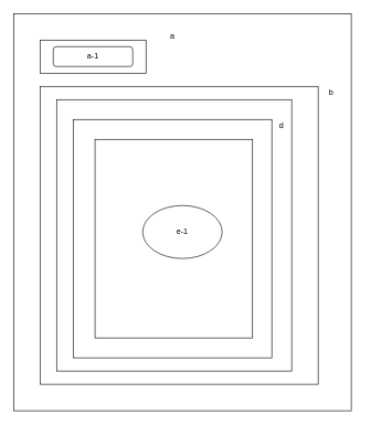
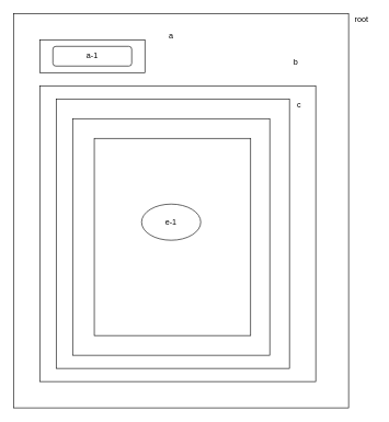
  <mxCell id="0" />
  <mxCell id="1" parent="0" />
  <mxCell id="2" value="" style="rounded=0;whiteSpace=wrap;html=1;" vertex="1" parent="1"><mxGeometry x="20" y="20" width="510" height="600" as="geometry" /></mxCell>
  <mxCell id="3" value="" style="rounded=0;whiteSpace=wrap;html=1;" vertex="1" parent="1"><mxGeometry x="60" y="60" width="160" height="50" as="geometry" /></mxCell>
+ <mxCell id="4" value="root" style="text;html=1;strokeColor=none;fillColor=none;align=center;verticalAlign=middle;whiteSpace=wrap;rounded=0;" vertex="1" parent="1"><mxGeometry x="530" y="20" width="40" height="20" as="geometry" /></mxCell>
  <mxCell id="5" value="a&lt;br&gt;" style="text;html=1;strokeColor=none;fillColor=none;align=center;verticalAlign=middle;whiteSpace=wrap;rounded=0;" vertex="1" parent="1"><mxGeometry x="240" y="45" width="40" height="20" as="geometry" /></mxCell>
  <mxCell id="6" value="a-1" style="whiteSpace=wrap;html=1;rounded=1;" vertex="1" parent="1"><mxGeometry x="80" y="70" width="120" height="30" as="geometry" /></mxCell>
  <mxCell id="7" value="" style="rounded=0;whiteSpace=wrap;html=1;" vertex="1" parent="1"><mxGeometry x="60" y="130" width="420" height="450" as="geometry" /></mxCell>
- <mxCell id="8" value="b&lt;br&gt;" style="text;html=1;strokeColor=none;fillColor=none;align=center;verticalAlign=middle;whiteSpace=wrap;rounded=0;" vertex="1" parent="1"><mxGeometry x="480" y="130" width="40" height="20" as="geometry" /></mxCell>
+ <mxCell id="8" value="b&lt;br&gt;" style="text;html=1;strokeColor=none;fillColor=none;align=center;verticalAlign=middle;whiteSpace=wrap;rounded=0;" vertex="1" parent="1"><mxGeometry x="430" y="85" width="40" height="20" as="geometry" /></mxCell>
  <mxCell id="9" value="" style="rounded=0;whiteSpace=wrap;html=1;" vertex="1" parent="1"><mxGeometry x="85" y="150" width="355" height="410" as="geometry" /></mxCell>
+ <mxCell id="10" value="c&lt;br&gt;" style="text;html=1;strokeColor=none;fillColor=none;align=center;verticalAlign=middle;whiteSpace=wrap;rounded=0;" vertex="1" parent="1"><mxGeometry x="440" y="150" width="30" height="20" as="geometry" /></mxCell>
  <mxCell id="11" value="" style="rounded=0;whiteSpace=wrap;html=1;" vertex="1" parent="1"><mxGeometry x="110" y="180" width="300" height="360" as="geometry" /></mxCell>
- <mxCell id="12" value="d&lt;br&gt;" style="text;html=1;strokeColor=none;fillColor=none;align=center;verticalAlign=middle;whiteSpace=wrap;rounded=0;" vertex="1" parent="1"><mxGeometry x="410" y="180" width="30" height="20" as="geometry" /></mxCell>
  <mxCell id="13" value="" style="rounded=0;whiteSpace=wrap;html=1;" vertex="1" parent="1"><mxGeometry x="143" y="210" width="238" height="300" as="geometry" /></mxCell>
- <mxCell id="14" value="e-1" style="ellipse;whiteSpace=wrap;html=1;" vertex="1" parent="1"><mxGeometry x="215" y="310" width="120" height="80" as="geometry" /></mxCell>
+ <mxCell id="14" value="e-1" style="ellipse;whiteSpace=wrap;html=1;" vertex="1" parent="1"><mxGeometry x="215" y="310" width="90" height="55" as="geometry" /></mxCell>
